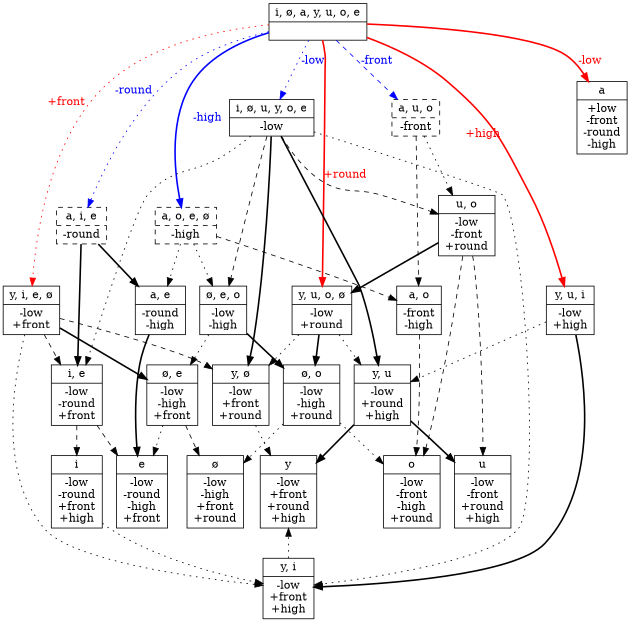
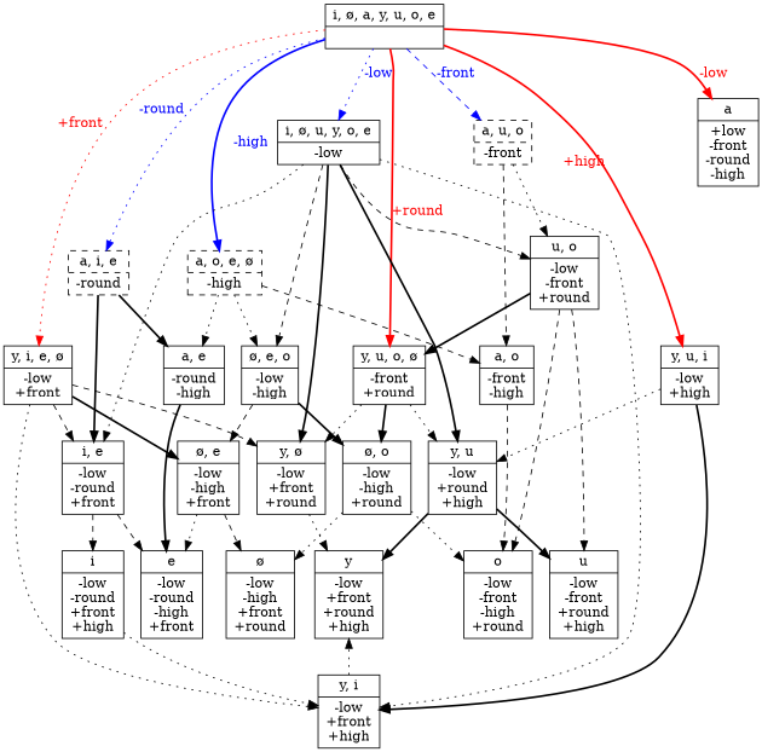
  digraph {
    node [shape=record]
    edge [style=dotted]
    n1 [label="{<segs> i |<feats> -low\n-round\n+front\n+high }"]
    n2 [label="{<segs> y |<feats> -low\n+front\n+round\n+high }"]
    n3 [label="{<segs> u |<feats> -low\n-front\n+round\n+high }"]
    n4 [label="{<segs> e |<feats> -low\n-round\n-high\n+front }"]
    n5 [label="{<segs> ø |<feats> -low\n-high\n+front\n+round }"]
    n6 [label="{<segs> o |<feats> -low\n-front\n-high\n+round }"]
    n7 [label="{<segs> y, i |<feats> -low\n+front\n+high }"]
    n8 [label="{<segs> i, ø, a, y, u, o, e |<feats>  }"]
    n9 [label="{<segs> a |<feats> +low\n-front\n-round\n-high }"]
    n10 [label="{<segs> i, ø, u, y, o, e |<feats> -low }"]
    n11 [label="{<segs> y, i, e, ø |<feats> -low\n+front }"]
-   n12 [label="{<segs> y, u, o, ø |<feats> -low\n+round }"]
+   n12 [label="{<segs> y, u, o, ø |<feats> -front\n+round }"]
    n13 [label="{<segs> y, u, i |<feats> -low\n+high }"]
    n14 [label="{<segs> a, u, o |<feats> -front }" style=dashed]
    n15 [label="{<segs> a, i, e |<feats> -round }" style=dashed]
    n16 [label="{<segs> a, o, e, ø |<feats> -high }" style=dashed]
    n17 [label="{<segs> y, ø |<feats> -low\n+front\n+round }"]
    n18 [label="{<segs> y, u |<feats> -low\n+round\n+high }"]
    n19 [label="{<segs> u, o |<feats> -low\n-front\n+round }"]
    n20 [label="{<segs> i, e |<feats> -low\n-round\n+front }"]
    n21 [label="{<segs> ø, e, o |<feats> -low\n-high }"]
    n22 [label="{<segs> ø, e |<feats> -low\n-high\n+front }"]
    n23 [label="{<segs> ø, o |<feats> -low\n-high\n+round }"]
    n24 [label="{<segs> a, o |<feats> -front\n-high }"]
    n25 [label="{<segs> a, e |<feats> -round\n-high }"]
    subgraph sub_1 {
      rank=same
      n1
      n2
      n3
      n4
      n5
      n6
    }
    n1 -> n7
    n7 -> n2
    n8 -> n9 [color=red fontcolor=red label="-low" style=bold]
    n8 -> n10 [color=blue fontcolor=blue label="-low"]
    n8 -> n11 [color=red fontcolor=red xlabel="+front"]
    n8 -> n12 [color=red fontcolor=red label="+round" style=bold]
    n8 -> n13 [color=red fontcolor=red style=bold xlabel="+high"]
    n8 -> n14 [color=blue fontcolor=blue label="-front" style=dashed]
    n8 -> n15 [color=blue fontcolor=blue xlabel="-round"]
    n8 -> n16 [color=blue fontcolor=blue label="-high" style=bold]
    n10 -> n7
    n10 -> n17 [style=bold]
    n10 -> n18 [style=bold]
    n10 -> n19 [style=dashed]
    n10 -> n20
    n10 -> n21 [style=dashed]
    n11 -> n7
    n11 -> n17 [style=dashed]
    n11 -> n20 [style=dashed]
    n11 -> n22 [style=bold]
    n12 -> n17
    n12 -> n18
    n12 -> n23 [style=bold]
    n13 -> n7 [style=bold]
    n13 -> n18
    n14 -> n19
    n14 -> n24 [style=dashed]
    n15 -> n20 [style=bold]
    n15 -> n25 [style=bold]
    n16 -> n21
    n16 -> n24 [style=dashed]
    n16 -> n25
    n17 -> n2
    n18 -> n2 [style=bold]
    n18 -> n3 [style=bold]
    n19 -> n3 [style=dashed]
    n19 -> n6 [style=dashed]
    n19 -> n12 [style=bold]
    n20 -> n1 [style=dashed]
    n20 -> n4 [style=dashed]
-   n21 -> n22
+   n21 -> n22 [style=dashed]
    n21 -> n23 [style=bold]
    n22 -> n4
    n22 -> n5 [style=dashed]
    n23 -> n5
    n23 -> n6
    n24 -> n6 [style=dashed]
    n25 -> n4 [style=bold]
  }
